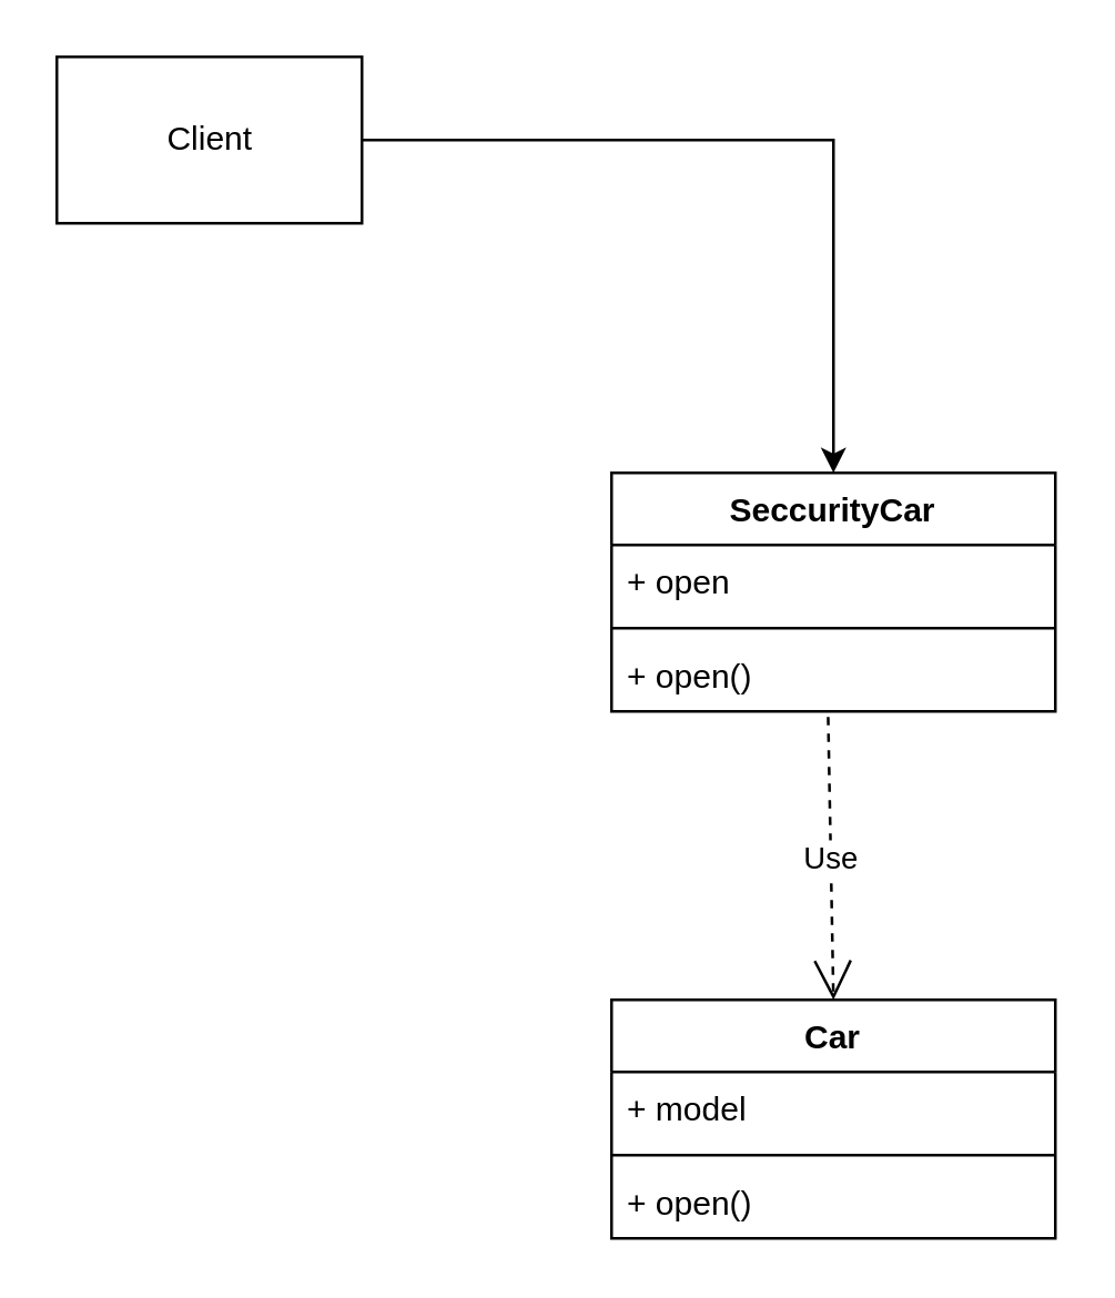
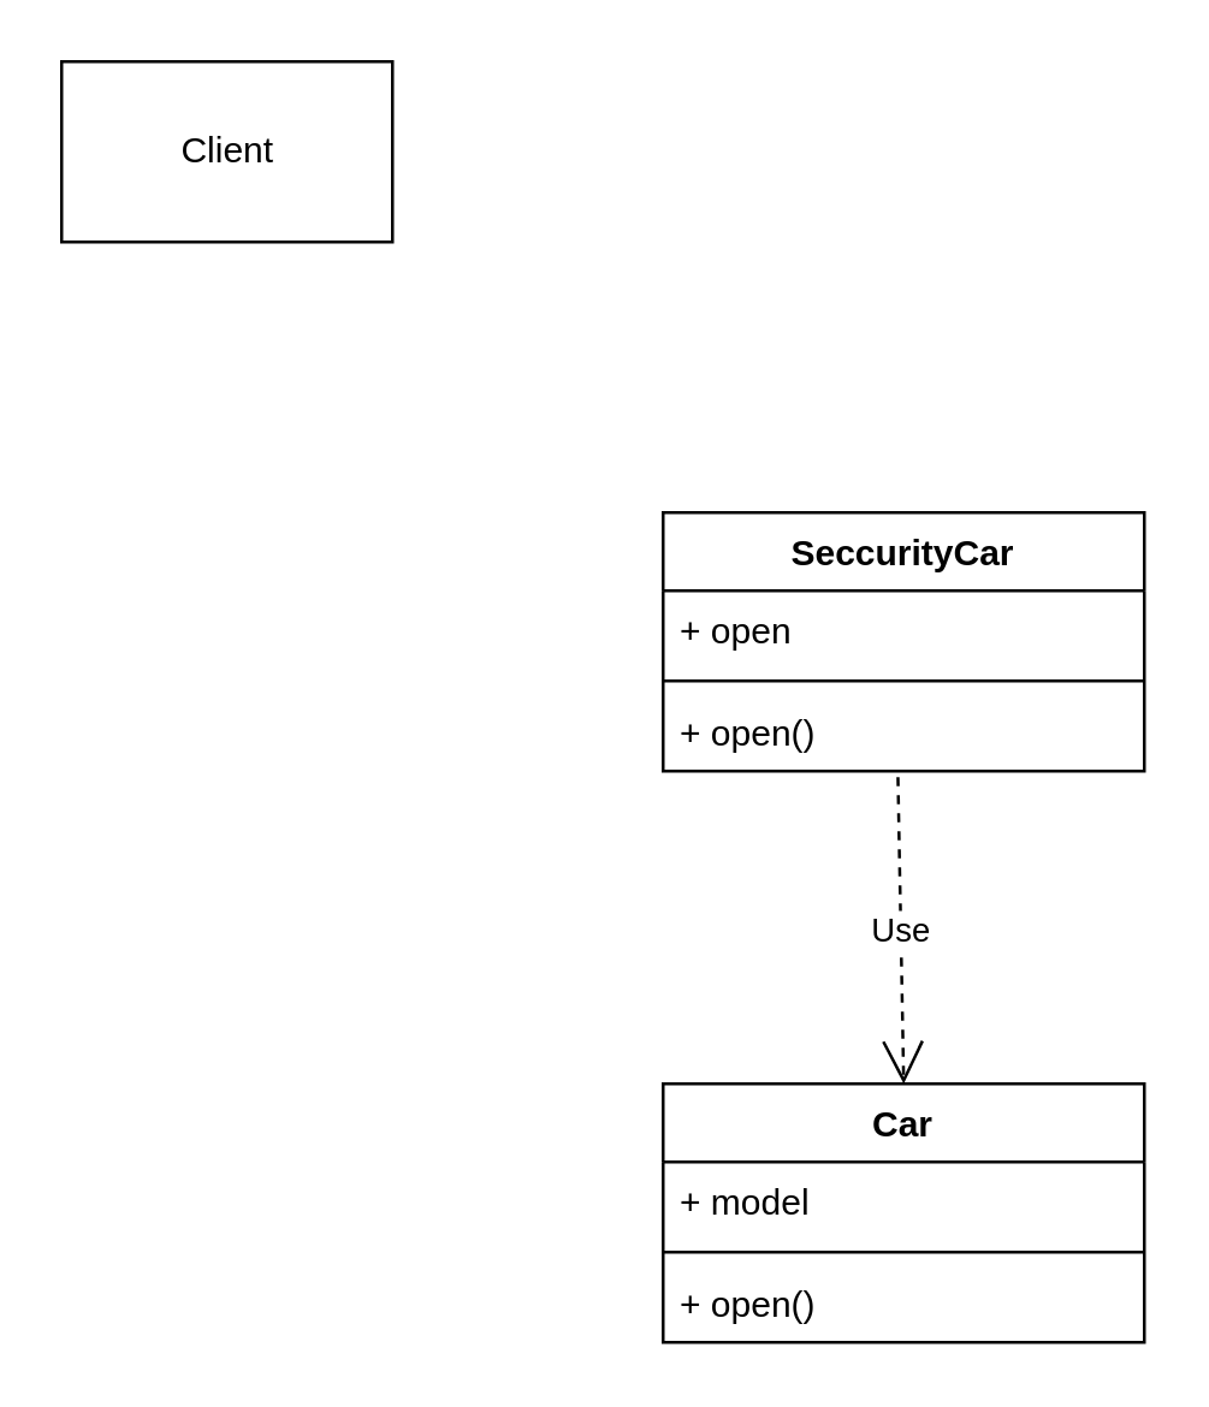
  <mxCell id="0" />
  <mxCell id="1" parent="0" />
  <mxCell id="2" value="SeccurityCar" style="swimlane;fontStyle=1;align=center;verticalAlign=top;childLayout=stackLayout;horizontal=1;startSize=26;horizontalStack=0;resizeParent=1;resizeParentMax=0;resizeLast=0;collapsible=1;marginBottom=0;" vertex="1" parent="1"><mxGeometry x="220" y="170" width="160" height="86" as="geometry" /></mxCell>
  <mxCell id="3" value="+ open" style="text;strokeColor=none;fillColor=none;align=left;verticalAlign=top;spacingLeft=4;spacingRight=4;overflow=hidden;rotatable=0;points=[[0,0.5],[1,0.5]];portConstraint=eastwest;" vertex="1" parent="2"><mxGeometry y="26" width="160" height="26" as="geometry" /></mxCell>
  <mxCell id="4" value="" style="line;strokeWidth=1;fillColor=none;align=left;verticalAlign=middle;spacingTop=-1;spacingLeft=3;spacingRight=3;rotatable=0;labelPosition=right;points=[];portConstraint=eastwest;" vertex="1" parent="2"><mxGeometry y="52" width="160" height="8" as="geometry" /></mxCell>
  <mxCell id="5" value="+ open()" style="text;strokeColor=none;fillColor=none;align=left;verticalAlign=top;spacingLeft=4;spacingRight=4;overflow=hidden;rotatable=0;points=[[0,0.5],[1,0.5]];portConstraint=eastwest;" vertex="1" parent="2"><mxGeometry y="60" width="160" height="26" as="geometry" /></mxCell>
  <mxCell id="6" value="Car" style="swimlane;fontStyle=1;align=center;verticalAlign=top;childLayout=stackLayout;horizontal=1;startSize=26;horizontalStack=0;resizeParent=1;resizeParentMax=0;resizeLast=0;collapsible=1;marginBottom=0;" vertex="1" parent="1"><mxGeometry x="220" y="360" width="160" height="86" as="geometry" /></mxCell>
  <mxCell id="7" value="+ model" style="text;strokeColor=none;fillColor=none;align=left;verticalAlign=top;spacingLeft=4;spacingRight=4;overflow=hidden;rotatable=0;points=[[0,0.5],[1,0.5]];portConstraint=eastwest;" vertex="1" parent="6"><mxGeometry y="26" width="160" height="26" as="geometry" /></mxCell>
  <mxCell id="8" value="" style="line;strokeWidth=1;fillColor=none;align=left;verticalAlign=middle;spacingTop=-1;spacingLeft=3;spacingRight=3;rotatable=0;labelPosition=right;points=[];portConstraint=eastwest;" vertex="1" parent="6"><mxGeometry y="52" width="160" height="8" as="geometry" /></mxCell>
  <mxCell id="9" value="+ open()" style="text;strokeColor=none;fillColor=none;align=left;verticalAlign=top;spacingLeft=4;spacingRight=4;overflow=hidden;rotatable=0;points=[[0,0.5],[1,0.5]];portConstraint=eastwest;" vertex="1" parent="6"><mxGeometry y="60" width="160" height="26" as="geometry" /></mxCell>
- <mxCell id="10" style="edgeStyle=orthogonalEdgeStyle;rounded=0;orthogonalLoop=1;jettySize=auto;html=1;exitX=1;exitY=0.5;exitDx=0;exitDy=0;entryX=0.5;entryY=0;entryDx=0;entryDy=0;" edge="1" parent="1" source="11" target="2"><mxGeometry relative="1" as="geometry" /></mxCell>
  <mxCell id="11" value="Client" style="html=1;" vertex="1" parent="1"><mxGeometry x="20" y="20" width="110" height="60" as="geometry" /></mxCell>
  <mxCell id="12" value="Use" style="endArrow=open;endSize=12;dashed=1;html=1;entryX=0.5;entryY=0;entryDx=0;entryDy=0;exitX=0.488;exitY=1.077;exitDx=0;exitDy=0;exitPerimeter=0;" edge="1" parent="1" source="5" target="6"><mxGeometry width="160" relative="1" as="geometry"><mxPoint x="220" y="200" as="sourcePoint" /><mxPoint x="380" y="200" as="targetPoint" /></mxGeometry></mxCell>
